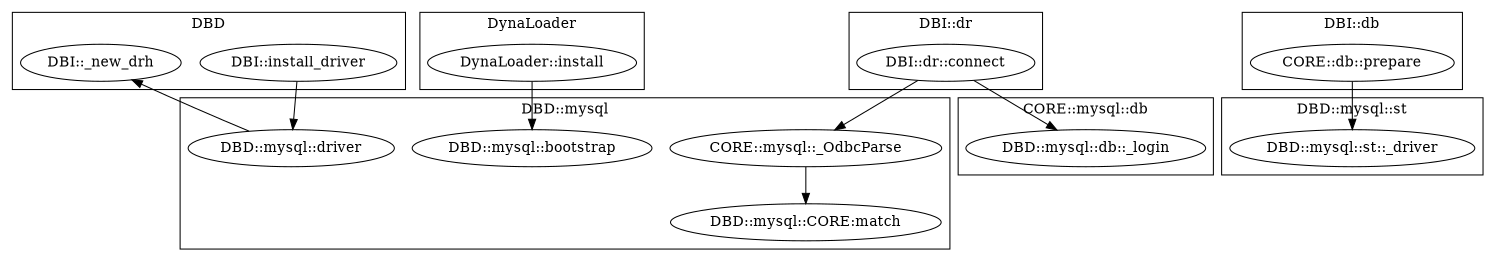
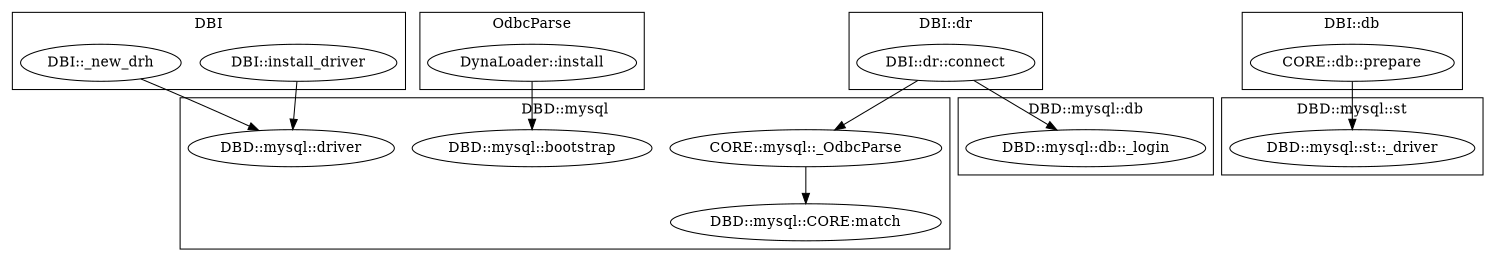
  digraph {
    "DBI::install_driver"
    "DBI::_new_drh"
    n3 [label="DynaLoader::install"]
    n4 [label="CORE::mysql::_OdbcParse"]
    "DBD::mysql::driver"
    "DBD::mysql::CORE:match"
    "DBD::mysql::bootstrap"
    n8 [label="CORE::db::prepare"]
    "DBI::dr::connect"
    "DBD::mysql::db::_login"
    n11 [label="DBD::mysql::st::_driver"]
    subgraph cluster_1 {
-     label=DBD
+     label=DBI
      "DBI::install_driver"
      "DBI::_new_drh"
    }
    subgraph cluster_2 {
-     label=DynaLoader
+     label=OdbcParse
      n3
    }
    subgraph cluster_3 {
      label="DBD::mysql"
      n4
      "DBD::mysql::driver"
      "DBD::mysql::CORE:match"
      "DBD::mysql::bootstrap"
    }
    subgraph cluster_4 {
      label="DBI::db"
      n8
    }
    subgraph cluster_5 {
      label="DBI::dr"
      "DBI::dr::connect"
    }
    subgraph cluster_6 {
-     label="CORE::mysql::db"
+     label="DBD::mysql::db"
      "DBD::mysql::db::_login"
    }
    subgraph cluster_7 {
      label="DBD::mysql::st"
      n11
    }
    "DBI::install_driver" -> "DBD::mysql::driver"
    n3 -> "DBD::mysql::bootstrap"
    n4 -> "DBD::mysql::CORE:match"
-   "DBD::mysql::driver" -> "DBI::_new_drh"
+   "DBI::_new_drh" -> "DBD::mysql::driver"
    n8 -> n11
    "DBI::dr::connect" -> n4
    "DBI::dr::connect" -> "DBD::mysql::db::_login"
  }
